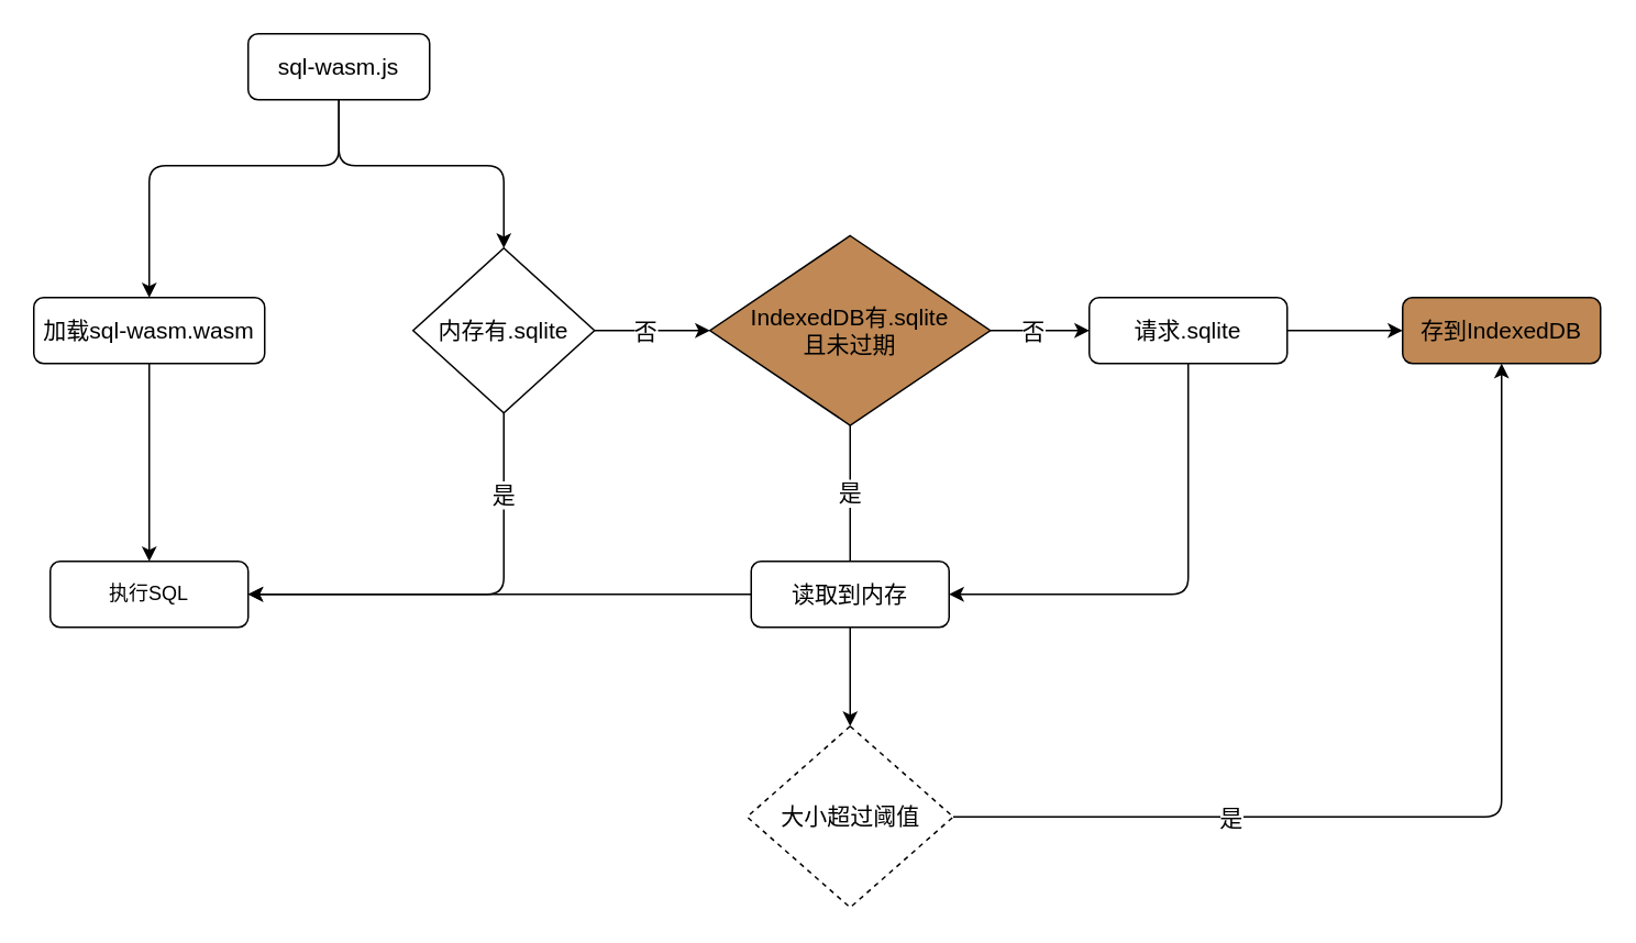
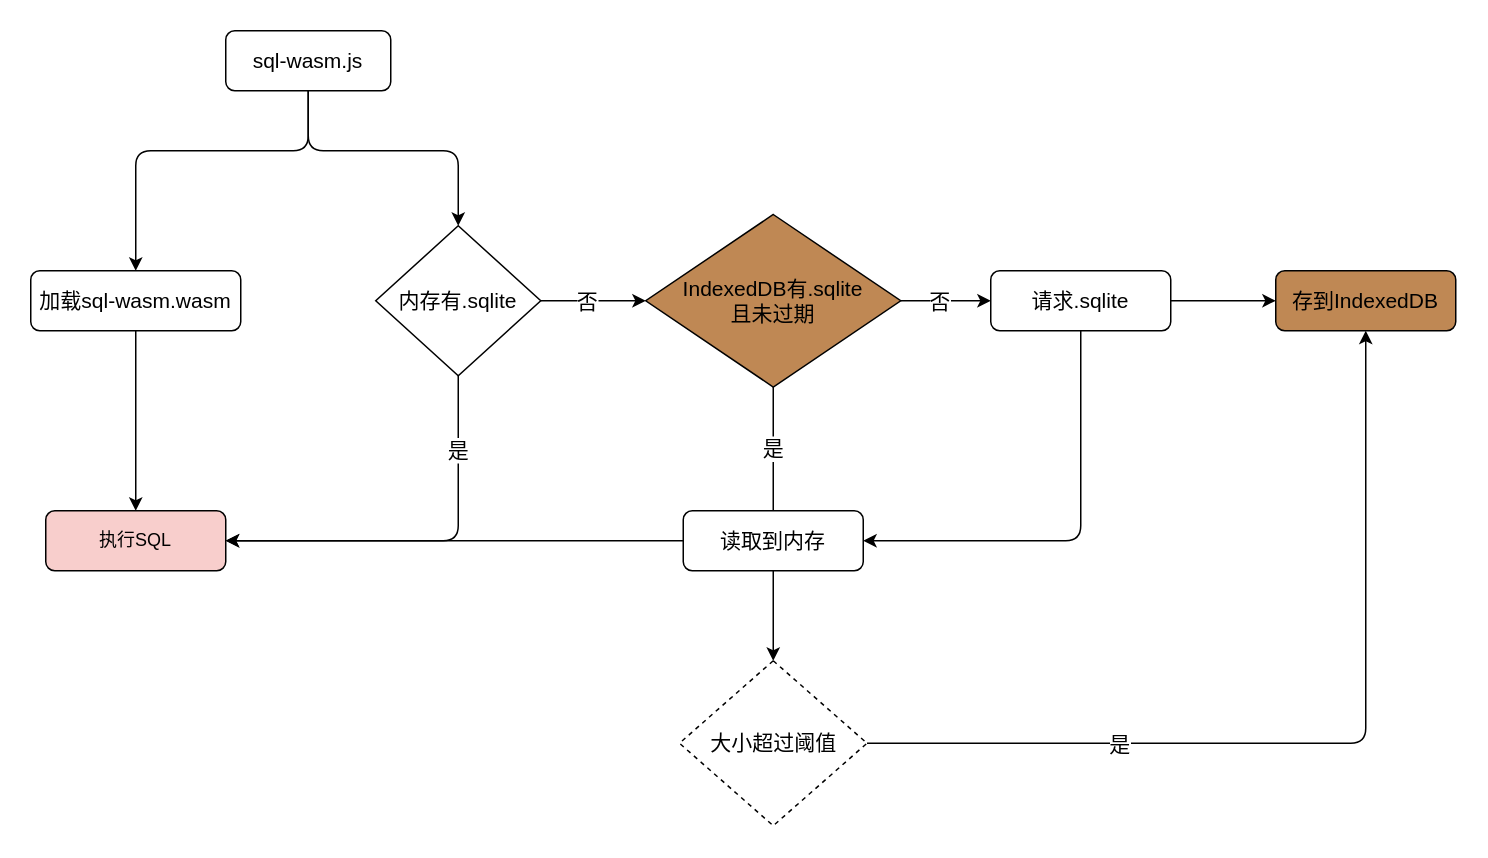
  <mxCell id="0" />
  <mxCell id="1" parent="0" />
  <mxCell id="2" style="edgeStyle=orthogonalEdgeStyle;rounded=1;orthogonalLoop=1;jettySize=auto;html=1;entryX=0.5;entryY=0;entryDx=0;entryDy=0;" parent="1" source="4" target="6" edge="1"><mxGeometry relative="1" as="geometry"><Array as="points"><mxPoint x="205" y="100" /><mxPoint x="90" y="100" /></Array></mxGeometry></mxCell>
  <mxCell id="3" style="edgeStyle=orthogonalEdgeStyle;rounded=1;orthogonalLoop=1;jettySize=auto;html=1;entryX=0.5;entryY=0;entryDx=0;entryDy=0;" parent="1" source="4" target="11" edge="1"><mxGeometry relative="1" as="geometry"><Array as="points"><mxPoint x="205" y="100" /><mxPoint x="305" y="100" /></Array></mxGeometry></mxCell>
  <mxCell id="4" value="&lt;font style=&quot;font-size: 14px&quot;&gt;sql-wasm.js&lt;/font&gt;" style="rounded=1;whiteSpace=wrap;html=1;" parent="1" vertex="1"><mxGeometry x="150" y="20" width="110" height="40" as="geometry" /></mxCell>
  <mxCell id="5" value="" style="edgeStyle=orthogonalEdgeStyle;rounded=1;orthogonalLoop=1;jettySize=auto;html=1;" parent="1" source="6" target="12" edge="1"><mxGeometry relative="1" as="geometry" /></mxCell>
  <mxCell id="6" value="&lt;font style=&quot;font-size: 14px&quot;&gt;加载sql-wasm.wasm&lt;/font&gt;" style="rounded=1;whiteSpace=wrap;html=1;" parent="1" vertex="1"><mxGeometry x="20" y="180" width="140" height="40" as="geometry" /></mxCell>
  <mxCell id="7" style="edgeStyle=orthogonalEdgeStyle;rounded=1;orthogonalLoop=1;jettySize=auto;html=1;entryX=1;entryY=0.5;entryDx=0;entryDy=0;" parent="1" source="11" target="12" edge="1"><mxGeometry relative="1" as="geometry"><mxPoint x="305" y="320" as="targetPoint" /><Array as="points"><mxPoint x="305" y="360" /></Array></mxGeometry></mxCell>
  <mxCell id="8" value="&lt;font style=&quot;font-size: 14px&quot;&gt;是&lt;/font&gt;" style="edgeLabel;html=1;align=center;verticalAlign=middle;resizable=0;points=[];rotation=0;" parent="7" vertex="1" connectable="0"><mxGeometry x="0.029" relative="1" as="geometry"><mxPoint x="25" y="-61" as="offset" /></mxGeometry></mxCell>
  <mxCell id="9" value="" style="edgeStyle=orthogonalEdgeStyle;rounded=1;orthogonalLoop=1;jettySize=auto;html=1;fontSize=14;" parent="1" source="11" target="17" edge="1"><mxGeometry relative="1" as="geometry" /></mxCell>
  <mxCell id="10" value="否" style="edgeLabel;html=1;align=center;verticalAlign=middle;resizable=0;points=[];fontSize=14;" parent="9" vertex="1" connectable="0"><mxGeometry x="-0.15" relative="1" as="geometry"><mxPoint as="offset" /></mxGeometry></mxCell>
  <mxCell id="11" value="&lt;font style=&quot;font-size: 14px&quot;&gt;内存有.sqlite&lt;/font&gt;" style="rhombus;whiteSpace=wrap;html=1;" parent="1" vertex="1"><mxGeometry x="250" y="150" width="110" height="100" as="geometry" /></mxCell>
- <mxCell id="12" value="执行SQL" style="whiteSpace=wrap;html=1;rounded=1;" parent="1" vertex="1"><mxGeometry x="30" y="340" width="120" height="40" as="geometry" /></mxCell>
+ <mxCell id="12" value="执行SQL" style="whiteSpace=wrap;html=1;rounded=1;fillColor=#f8cecc;" parent="1" vertex="1"><mxGeometry x="30" y="340" width="120" height="40" as="geometry" /></mxCell>
  <mxCell id="13" value="" style="edgeStyle=orthogonalEdgeStyle;rounded=1;orthogonalLoop=1;jettySize=auto;html=1;fontSize=14;endArrow=none;" parent="1" source="17" target="20" edge="1"><mxGeometry relative="1" as="geometry" /></mxCell>
  <mxCell id="14" value="是" style="edgeLabel;html=1;align=center;verticalAlign=middle;resizable=0;points=[];fontSize=14;" parent="13" vertex="1" connectable="0"><mxGeometry x="0.4" y="1" relative="1" as="geometry"><mxPoint x="-2" y="-17" as="offset" /></mxGeometry></mxCell>
  <mxCell id="15" style="edgeStyle=orthogonalEdgeStyle;rounded=1;orthogonalLoop=1;jettySize=auto;html=1;entryX=0;entryY=0.5;entryDx=0;entryDy=0;fontSize=14;" parent="1" source="17" target="23" edge="1"><mxGeometry relative="1" as="geometry" /></mxCell>
  <mxCell id="16" value="否" style="edgeLabel;html=1;align=center;verticalAlign=middle;resizable=0;points=[];fontSize=14;" parent="15" vertex="1" connectable="0"><mxGeometry x="-0.171" y="-3" relative="1" as="geometry"><mxPoint y="-3" as="offset" /></mxGeometry></mxCell>
  <mxCell id="17" value="&lt;font style=&quot;font-size: 14px&quot;&gt;IndexedDB有.sqlite&lt;br&gt;且未过期&lt;br&gt;&lt;/font&gt;" style="rhombus;whiteSpace=wrap;html=1;fillColor=#BF8854;" parent="1" vertex="1"><mxGeometry x="430" y="142.5" width="170" height="115" as="geometry" /></mxCell>
  <mxCell id="18" style="edgeStyle=orthogonalEdgeStyle;rounded=1;orthogonalLoop=1;jettySize=auto;html=1;entryX=1;entryY=0.5;entryDx=0;entryDy=0;fontSize=14;" parent="1" source="20" target="12" edge="1"><mxGeometry relative="1" as="geometry" /></mxCell>
  <mxCell id="19" style="edgeStyle=orthogonalEdgeStyle;rounded=1;orthogonalLoop=1;jettySize=auto;html=1;entryX=0.5;entryY=0;entryDx=0;entryDy=0;fontSize=14;" parent="1" source="20" target="27" edge="1"><mxGeometry relative="1" as="geometry" /></mxCell>
  <mxCell id="20" value="读取到内存" style="rounded=1;whiteSpace=wrap;html=1;fontSize=14;" parent="1" vertex="1"><mxGeometry x="455" y="340" width="120" height="40" as="geometry" /></mxCell>
  <mxCell id="21" style="edgeStyle=orthogonalEdgeStyle;rounded=1;orthogonalLoop=1;jettySize=auto;html=1;entryX=1;entryY=0.5;entryDx=0;entryDy=0;fontSize=14;" parent="1" source="23" target="20" edge="1"><mxGeometry relative="1" as="geometry"><Array as="points"><mxPoint x="720" y="360" /></Array></mxGeometry></mxCell>
  <mxCell id="22" value="" style="edgeStyle=orthogonalEdgeStyle;rounded=1;orthogonalLoop=1;jettySize=auto;html=1;fontSize=14;" parent="1" source="23" target="24" edge="1"><mxGeometry relative="1" as="geometry" /></mxCell>
  <mxCell id="23" value="请求.sqlite" style="rounded=1;whiteSpace=wrap;html=1;fontSize=14;" parent="1" vertex="1"><mxGeometry x="660" y="180" width="120" height="40" as="geometry" /></mxCell>
  <mxCell id="24" value="存到IndexedDB" style="rounded=1;whiteSpace=wrap;html=1;fontSize=14;fillColor=#BF8854;" parent="1" vertex="1"><mxGeometry x="850" y="180" width="120" height="40" as="geometry" /></mxCell>
  <mxCell id="25" value="" style="edgeStyle=orthogonalEdgeStyle;rounded=1;orthogonalLoop=1;jettySize=auto;html=1;entryX=0.5;entryY=1;entryDx=0;entryDy=0;fontSize=14;" parent="1" source="27" target="24" edge="1"><mxGeometry x="-0.041" y="20" relative="1" as="geometry"><mxPoint as="offset" /></mxGeometry></mxCell>
  <mxCell id="26" value="是" style="edgeLabel;html=1;align=center;verticalAlign=middle;resizable=0;points=[];fontSize=14;" parent="25" vertex="1" connectable="0"><mxGeometry x="-0.447" y="-1" relative="1" as="geometry"><mxPoint y="-1" as="offset" /></mxGeometry></mxCell>
  <mxCell id="27" value="大小超过阈值" style="rhombus;whiteSpace=wrap;html=1;fontSize=14;dashed=1;" parent="1" vertex="1"><mxGeometry x="452.5" y="440" width="125" height="110" as="geometry" /></mxCell>
